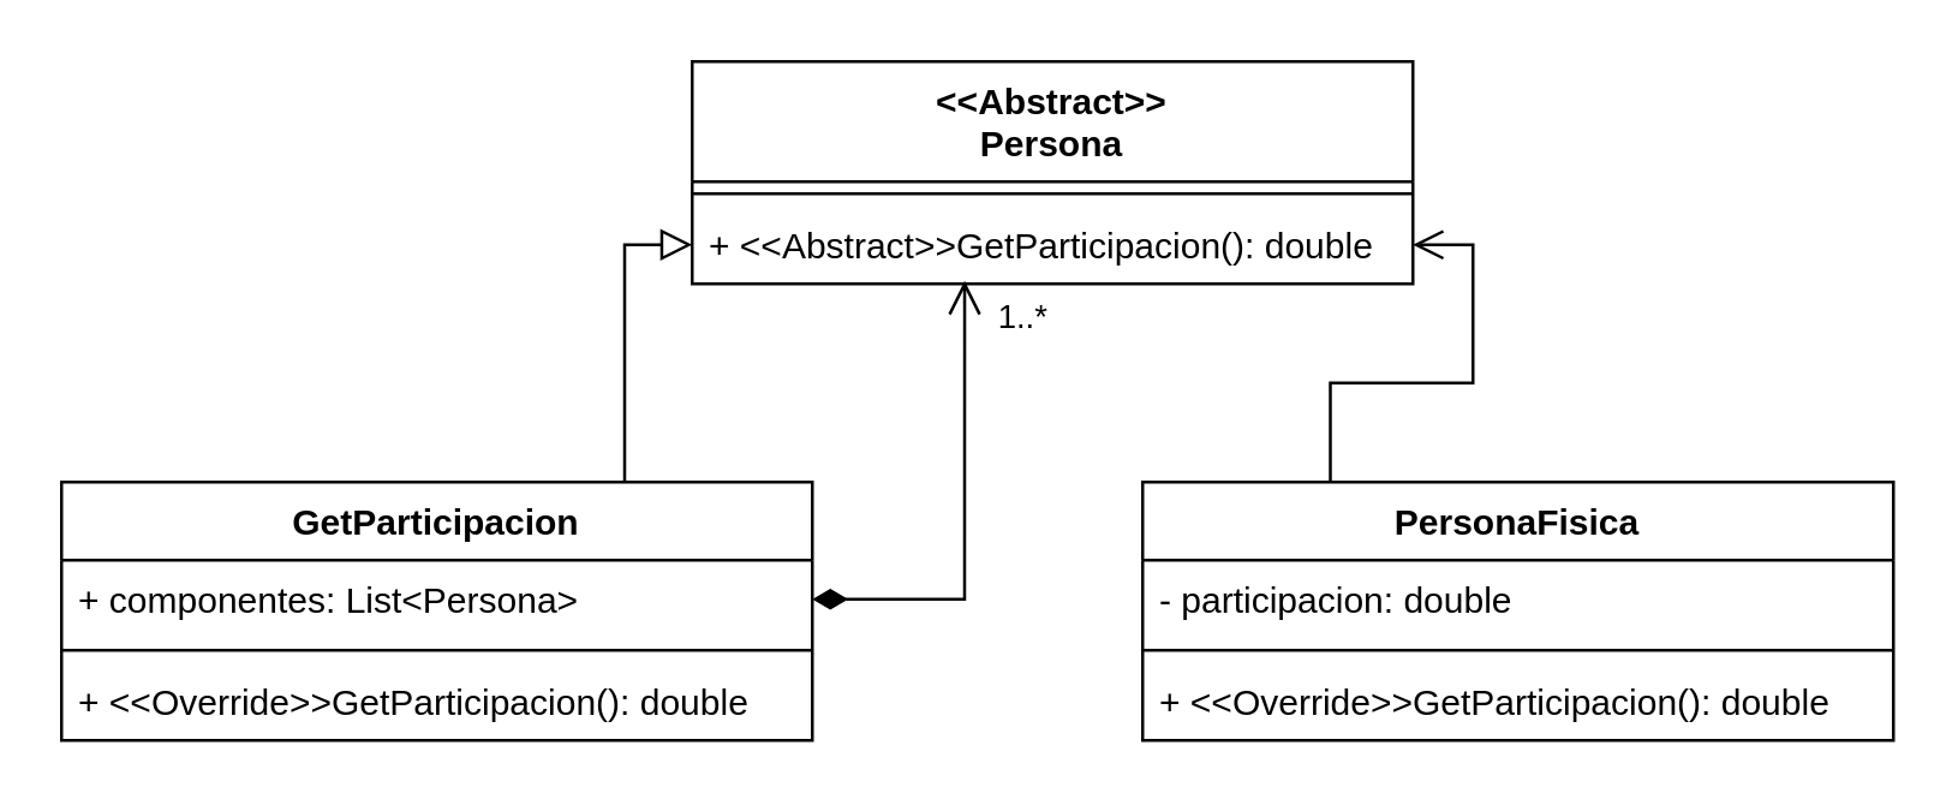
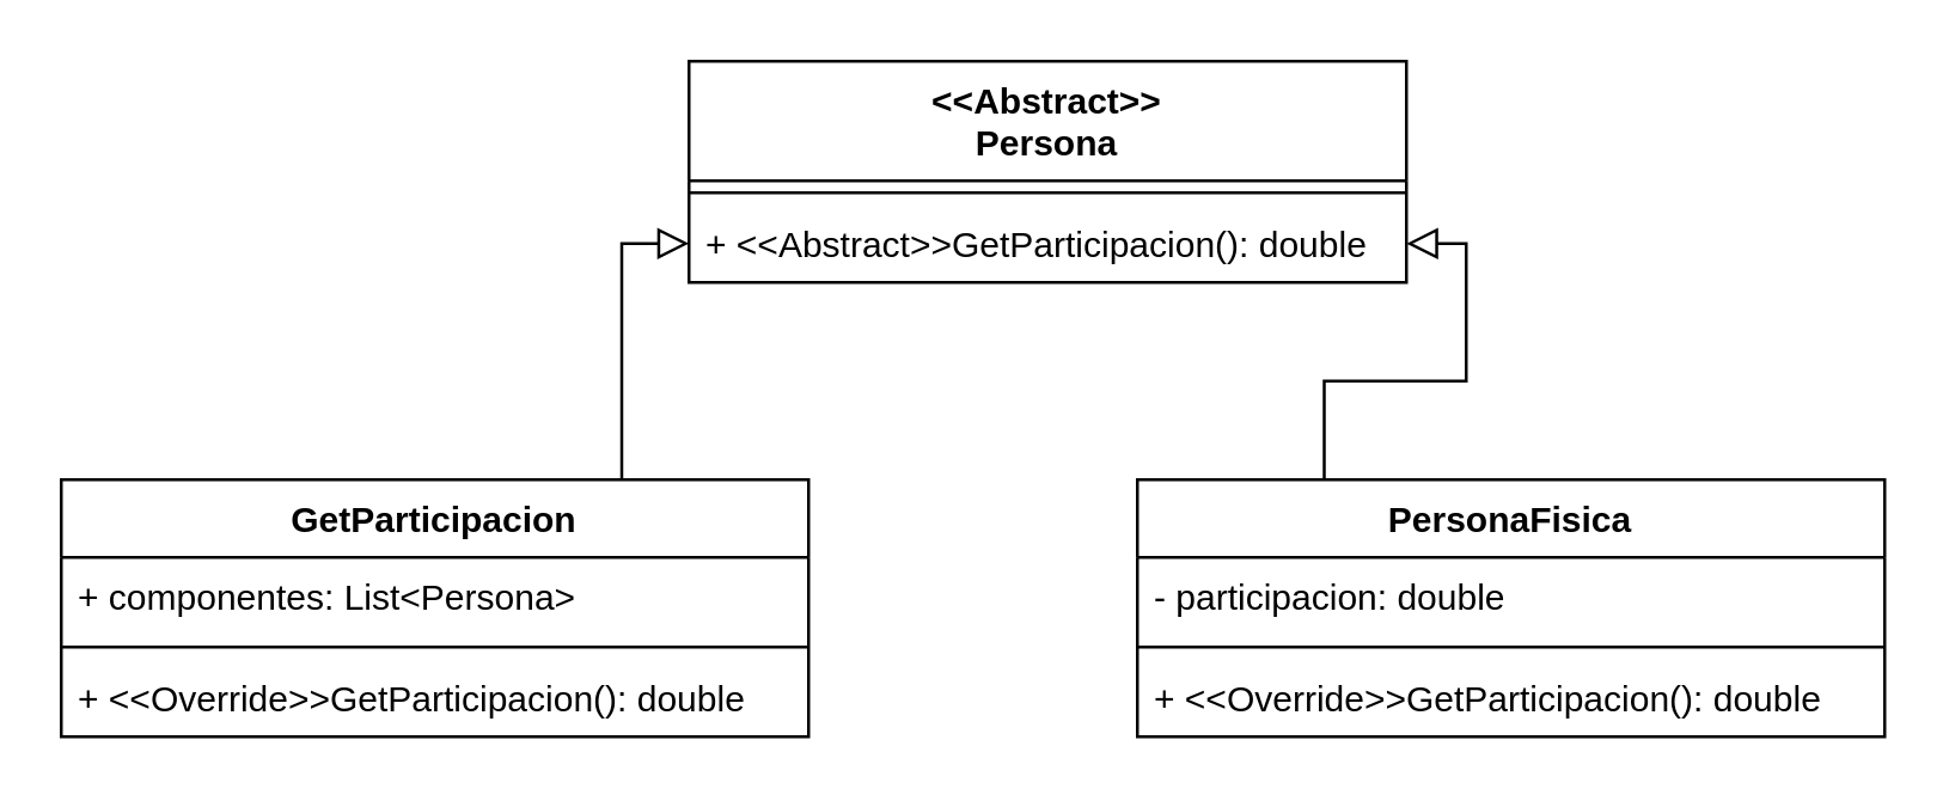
  <mxCell id="0" />
  <mxCell id="1" parent="0" />
  <mxCell id="2" style="edgeStyle=orthogonalEdgeStyle;rounded=0;orthogonalLoop=1;jettySize=auto;html=1;exitX=0.75;exitY=0;exitDx=0;exitDy=0;endArrow=block;endFill=0;endSize=8;" edge="1" parent="1" source="3" target="14"><mxGeometry relative="1" as="geometry" /></mxCell>
  <mxCell id="3" value="GetParticipacion" style="swimlane;fontStyle=1;align=center;verticalAlign=top;childLayout=stackLayout;horizontal=1;startSize=26;horizontalStack=0;resizeParent=1;resizeParentMax=0;resizeLast=0;collapsible=1;marginBottom=0;whiteSpace=wrap;html=1;" vertex="1" parent="1"><mxGeometry x="20" y="160" width="250" height="86" as="geometry" /></mxCell>
  <mxCell id="4" value="+ componentes: List&amp;lt;Persona&amp;gt;" style="text;strokeColor=none;fillColor=none;align=left;verticalAlign=top;spacingLeft=4;spacingRight=4;overflow=hidden;rotatable=0;points=[[0,0.5],[1,0.5]];portConstraint=eastwest;whiteSpace=wrap;html=1;" vertex="1" parent="3"><mxGeometry y="26" width="250" height="26" as="geometry" /></mxCell>
  <mxCell id="5" value="" style="line;strokeWidth=1;fillColor=none;align=left;verticalAlign=middle;spacingTop=-1;spacingLeft=3;spacingRight=3;rotatable=0;labelPosition=right;points=[];portConstraint=eastwest;strokeColor=inherit;" vertex="1" parent="3"><mxGeometry y="52" width="250" height="8" as="geometry" /></mxCell>
  <mxCell id="6" value="+ &amp;lt;&amp;lt;Override&amp;gt;&amp;gt;GetParticipacion(): double" style="text;strokeColor=none;fillColor=none;align=left;verticalAlign=top;spacingLeft=4;spacingRight=4;overflow=hidden;rotatable=0;points=[[0,0.5],[1,0.5]];portConstraint=eastwest;whiteSpace=wrap;html=1;" vertex="1" parent="3"><mxGeometry y="60" width="250" height="26" as="geometry" /></mxCell>
- <mxCell id="7" style="edgeStyle=orthogonalEdgeStyle;rounded=0;orthogonalLoop=1;jettySize=auto;html=1;exitX=0.25;exitY=0;exitDx=0;exitDy=0;endArrow=open;endFill=0;endSize=8;" edge="1" parent="1" source="8" target="14"><mxGeometry relative="1" as="geometry" /></mxCell>
+ <mxCell id="7" style="edgeStyle=orthogonalEdgeStyle;rounded=0;orthogonalLoop=1;jettySize=auto;html=1;exitX=0.25;exitY=0;exitDx=0;exitDy=0;endArrow=block;endFill=0;endSize=8;" edge="1" parent="1" source="8" target="14"><mxGeometry relative="1" as="geometry" /></mxCell>
  <mxCell id="8" value="PersonaFisica" style="swimlane;fontStyle=1;align=center;verticalAlign=top;childLayout=stackLayout;horizontal=1;startSize=26;horizontalStack=0;resizeParent=1;resizeParentMax=0;resizeLast=0;collapsible=1;marginBottom=0;whiteSpace=wrap;html=1;" vertex="1" parent="1"><mxGeometry x="380" y="160" width="250" height="86" as="geometry" /></mxCell>
  <mxCell id="9" value="- participacion: double" style="text;strokeColor=none;fillColor=none;align=left;verticalAlign=top;spacingLeft=4;spacingRight=4;overflow=hidden;rotatable=0;points=[[0,0.5],[1,0.5]];portConstraint=eastwest;whiteSpace=wrap;html=1;" vertex="1" parent="8"><mxGeometry y="26" width="250" height="26" as="geometry" /></mxCell>
  <mxCell id="10" value="" style="line;strokeWidth=1;fillColor=none;align=left;verticalAlign=middle;spacingTop=-1;spacingLeft=3;spacingRight=3;rotatable=0;labelPosition=right;points=[];portConstraint=eastwest;strokeColor=inherit;" vertex="1" parent="8"><mxGeometry y="52" width="250" height="8" as="geometry" /></mxCell>
  <mxCell id="11" value="+ &amp;lt;&amp;lt;Override&amp;gt;&amp;gt;GetParticipacion(): double" style="text;strokeColor=none;fillColor=none;align=left;verticalAlign=top;spacingLeft=4;spacingRight=4;overflow=hidden;rotatable=0;points=[[0,0.5],[1,0.5]];portConstraint=eastwest;whiteSpace=wrap;html=1;" vertex="1" parent="8"><mxGeometry y="60" width="250" height="26" as="geometry" /></mxCell>
  <mxCell id="12" value="&lt;div&gt;&amp;lt;&amp;lt;Abstract&amp;gt;&amp;gt;&lt;/div&gt;Persona" style="swimlane;fontStyle=1;align=center;verticalAlign=top;childLayout=stackLayout;horizontal=1;startSize=40;horizontalStack=0;resizeParent=1;resizeParentMax=0;resizeLast=0;collapsible=1;marginBottom=0;whiteSpace=wrap;html=1;" vertex="1" parent="1"><mxGeometry x="230" y="20" width="240" height="74" as="geometry" /></mxCell>
  <mxCell id="13" value="" style="line;strokeWidth=1;fillColor=none;align=left;verticalAlign=middle;spacingTop=-1;spacingLeft=3;spacingRight=3;rotatable=0;labelPosition=right;points=[];portConstraint=eastwest;strokeColor=inherit;" vertex="1" parent="12"><mxGeometry y="40" width="240" height="8" as="geometry" /></mxCell>
  <mxCell id="14" value="+ &amp;lt;&amp;lt;Abstract&amp;gt;&amp;gt;GetParticipacion(): double" style="text;strokeColor=none;fillColor=none;align=left;verticalAlign=top;spacingLeft=4;spacingRight=4;overflow=hidden;rotatable=0;points=[[0,0.5],[1,0.5]];portConstraint=eastwest;whiteSpace=wrap;html=1;" vertex="1" parent="12"><mxGeometry y="48" width="240" height="26" as="geometry" /></mxCell>
- <mxCell id="15" style="edgeStyle=orthogonalEdgeStyle;rounded=0;orthogonalLoop=1;jettySize=auto;html=1;exitX=1;exitY=0.5;exitDx=0;exitDy=0;entryX=0.378;entryY=0.962;entryDx=0;entryDy=0;entryPerimeter=0;startArrow=diamondThin;startFill=1;endArrow=open;endFill=0;endSize=9;startSize=9;" edge="1" parent="1" source="4" target="14"><mxGeometry relative="1" as="geometry" /></mxCell>
- <mxCell id="16" value="1..*" style="edgeLabel;html=1;align=center;verticalAlign=middle;resizable=0;points=[];" vertex="1" connectable="0" parent="15"><mxGeometry x="0.847" y="-2" relative="1" as="geometry"><mxPoint x="17" as="offset" /></mxGeometry></mxCell>
